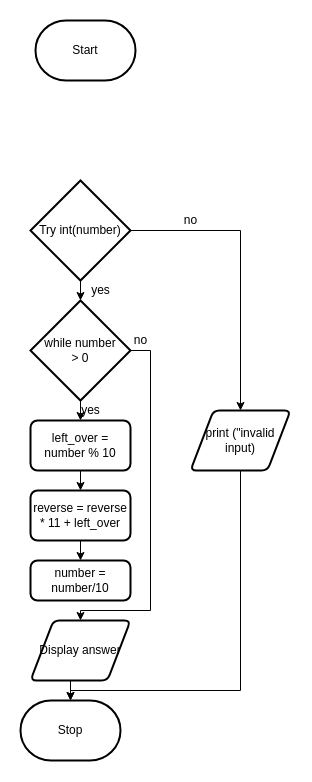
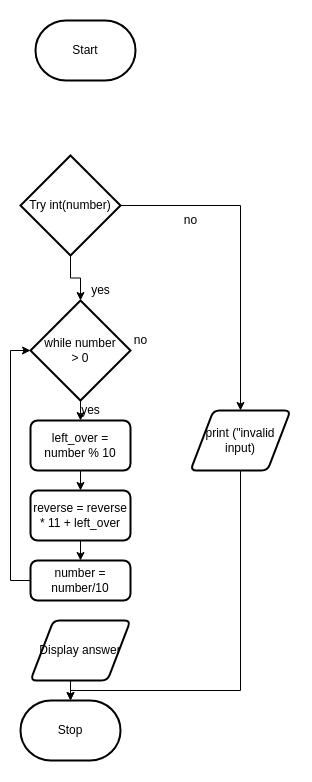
  <mxCell id="0" />
  <mxCell id="1" parent="0" />
  <mxCell id="2" value="Start" style="strokeWidth=2;html=1;shape=mxgraph.flowchart.terminator;whiteSpace=wrap;" vertex="1" parent="1"><mxGeometry x="35" y="20" width="100" height="60" as="geometry" /></mxCell>
  <mxCell id="3" style="edgeStyle=orthogonalEdgeStyle;rounded=0;orthogonalLoop=1;jettySize=auto;html=1;exitX=0.5;exitY=1;exitDx=0;exitDy=0;exitPerimeter=0;entryX=0.5;entryY=0;entryDx=0;entryDy=0;entryPerimeter=0;" edge="1" parent="1" source="5" target="8"><mxGeometry relative="1" as="geometry" /></mxCell>
  <mxCell id="4" style="edgeStyle=orthogonalEdgeStyle;rounded=0;orthogonalLoop=1;jettySize=auto;html=1;exitX=1;exitY=0.5;exitDx=0;exitDy=0;exitPerimeter=0;entryX=0.5;entryY=0;entryDx=0;entryDy=0;" edge="1" parent="1" source="5" target="19"><mxGeometry relative="1" as="geometry" /></mxCell>
- <mxCell id="5" value="Try int(number)" style="strokeWidth=2;html=1;shape=mxgraph.flowchart.decision;whiteSpace=wrap;" vertex="1" parent="1"><mxGeometry x="30" y="180" width="100" height="100" as="geometry" /></mxCell>
+ <mxCell id="5" value="Try int(number)" style="strokeWidth=2;html=1;shape=mxgraph.flowchart.decision;whiteSpace=wrap;" vertex="1" parent="1"><mxGeometry x="20" y="155" width="100" height="100" as="geometry" /></mxCell>
  <mxCell id="6" style="edgeStyle=orthogonalEdgeStyle;rounded=0;orthogonalLoop=1;jettySize=auto;html=1;exitX=0.5;exitY=1;exitDx=0;exitDy=0;exitPerimeter=0;entryX=0.5;entryY=0;entryDx=0;entryDy=0;" edge="1" parent="1" source="8" target="10"><mxGeometry relative="1" as="geometry" /></mxCell>
- <mxCell id="7" style="edgeStyle=orthogonalEdgeStyle;rounded=0;orthogonalLoop=1;jettySize=auto;html=1;exitX=1;exitY=0.5;exitDx=0;exitDy=0;exitPerimeter=0;entryX=0.5;entryY=0;entryDx=0;entryDy=0;" edge="1" parent="1" source="8" target="16"><mxGeometry relative="1" as="geometry"><Array as="points"><mxPoint x="150" y="350" /><mxPoint x="150" y="610" /><mxPoint x="80" y="610" /></Array></mxGeometry></mxCell>
  <mxCell id="8" value="while number &lt;br&gt;&amp;gt; 0" style="strokeWidth=2;html=1;shape=mxgraph.flowchart.decision;whiteSpace=wrap;" vertex="1" parent="1"><mxGeometry x="30" y="300" width="100" height="100" as="geometry" /></mxCell>
  <mxCell id="9" style="edgeStyle=orthogonalEdgeStyle;rounded=0;orthogonalLoop=1;jettySize=auto;html=1;exitX=0.5;exitY=1;exitDx=0;exitDy=0;entryX=0.5;entryY=0;entryDx=0;entryDy=0;" edge="1" parent="1" source="10" target="12"><mxGeometry relative="1" as="geometry" /></mxCell>
  <mxCell id="10" value="left_over = number % 10" style="rounded=1;whiteSpace=wrap;html=1;absoluteArcSize=1;arcSize=14;strokeWidth=2;" vertex="1" parent="1"><mxGeometry x="30" y="420" width="100" height="50" as="geometry" /></mxCell>
  <mxCell id="11" style="edgeStyle=orthogonalEdgeStyle;rounded=0;orthogonalLoop=1;jettySize=auto;html=1;exitX=0.5;exitY=1;exitDx=0;exitDy=0;entryX=0.5;entryY=0;entryDx=0;entryDy=0;" edge="1" parent="1" source="12" target="14"><mxGeometry relative="1" as="geometry" /></mxCell>
  <mxCell id="12" value="reverse = reverse * 11 + left_over" style="rounded=1;whiteSpace=wrap;html=1;absoluteArcSize=1;arcSize=14;strokeWidth=2;" vertex="1" parent="1"><mxGeometry x="30" y="490" width="100" height="50" as="geometry" /></mxCell>
+ <mxCell id="13" style="edgeStyle=orthogonalEdgeStyle;rounded=0;orthogonalLoop=1;jettySize=auto;html=1;exitX=0;exitY=0.5;exitDx=0;exitDy=0;entryX=0;entryY=0.5;entryDx=0;entryDy=0;entryPerimeter=0;" edge="1" parent="1" source="14" target="8"><mxGeometry relative="1" as="geometry" /></mxCell>
  <mxCell id="14" value="number = number/10" style="rounded=1;whiteSpace=wrap;html=1;absoluteArcSize=1;arcSize=14;strokeWidth=2;" vertex="1" parent="1"><mxGeometry x="30" y="560" width="100" height="40" as="geometry" /></mxCell>
  <mxCell id="15" style="edgeStyle=orthogonalEdgeStyle;rounded=0;orthogonalLoop=1;jettySize=auto;html=1;exitX=0.5;exitY=1;exitDx=0;exitDy=0;" edge="1" parent="1" source="16"><mxGeometry relative="1" as="geometry"><mxPoint x="70" y="700" as="targetPoint" /></mxGeometry></mxCell>
  <mxCell id="16" value="Display answer" style="shape=parallelogram;html=1;strokeWidth=2;perimeter=parallelogramPerimeter;whiteSpace=wrap;rounded=1;arcSize=12;size=0.23;" vertex="1" parent="1"><mxGeometry x="30" y="620" width="100" height="60" as="geometry" /></mxCell>
  <mxCell id="17" value="Stop" style="strokeWidth=2;html=1;shape=mxgraph.flowchart.terminator;whiteSpace=wrap;" vertex="1" parent="1"><mxGeometry x="20" y="700" width="100" height="60" as="geometry" /></mxCell>
  <mxCell id="18" style="edgeStyle=orthogonalEdgeStyle;rounded=0;orthogonalLoop=1;jettySize=auto;html=1;exitX=0.5;exitY=1;exitDx=0;exitDy=0;entryX=0.5;entryY=0;entryDx=0;entryDy=0;entryPerimeter=0;" edge="1" parent="1" source="19" target="17"><mxGeometry relative="1" as="geometry"><Array as="points"><mxPoint x="240" y="690" /><mxPoint x="70" y="690" /></Array></mxGeometry></mxCell>
  <mxCell id="19" value="print (&quot;invalid input)" style="shape=parallelogram;html=1;strokeWidth=2;perimeter=parallelogramPerimeter;whiteSpace=wrap;rounded=1;arcSize=12;size=0.23;" vertex="1" parent="1"><mxGeometry x="190" y="410" width="100" height="60" as="geometry" /></mxCell>
  <mxCell id="20" value="no" style="text;html=1;align=center;verticalAlign=middle;resizable=0;points=[];autosize=1;strokeColor=none;" vertex="1" parent="1"><mxGeometry x="175" y="210" width="30" height="20" as="geometry" /></mxCell>
  <mxCell id="21" value="yes" style="text;html=1;align=center;verticalAlign=middle;resizable=0;points=[];autosize=1;strokeColor=none;" vertex="1" parent="1"><mxGeometry x="85" y="280" width="30" height="20" as="geometry" /></mxCell>
  <mxCell id="22" value="no" style="text;html=1;align=center;verticalAlign=middle;resizable=0;points=[];autosize=1;strokeColor=none;" vertex="1" parent="1"><mxGeometry x="125" y="330" width="30" height="20" as="geometry" /></mxCell>
  <mxCell id="23" value="yes" style="text;html=1;align=center;verticalAlign=middle;resizable=0;points=[];autosize=1;strokeColor=none;" vertex="1" parent="1"><mxGeometry x="75" y="400" width="30" height="20" as="geometry" /></mxCell>
